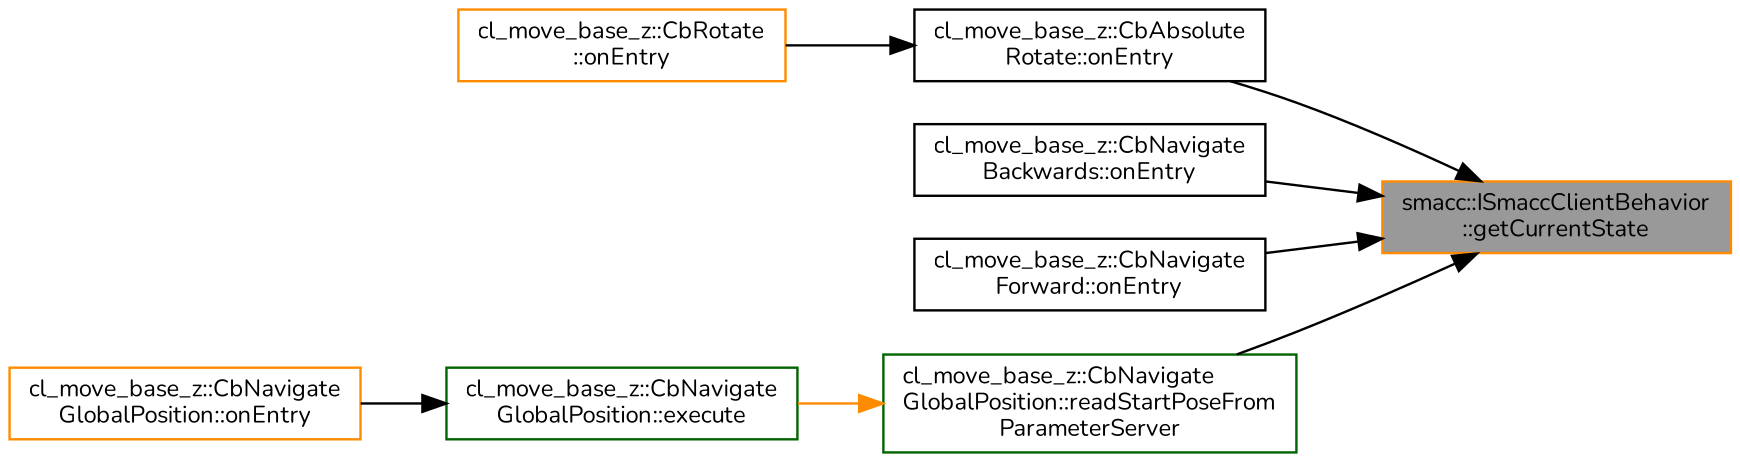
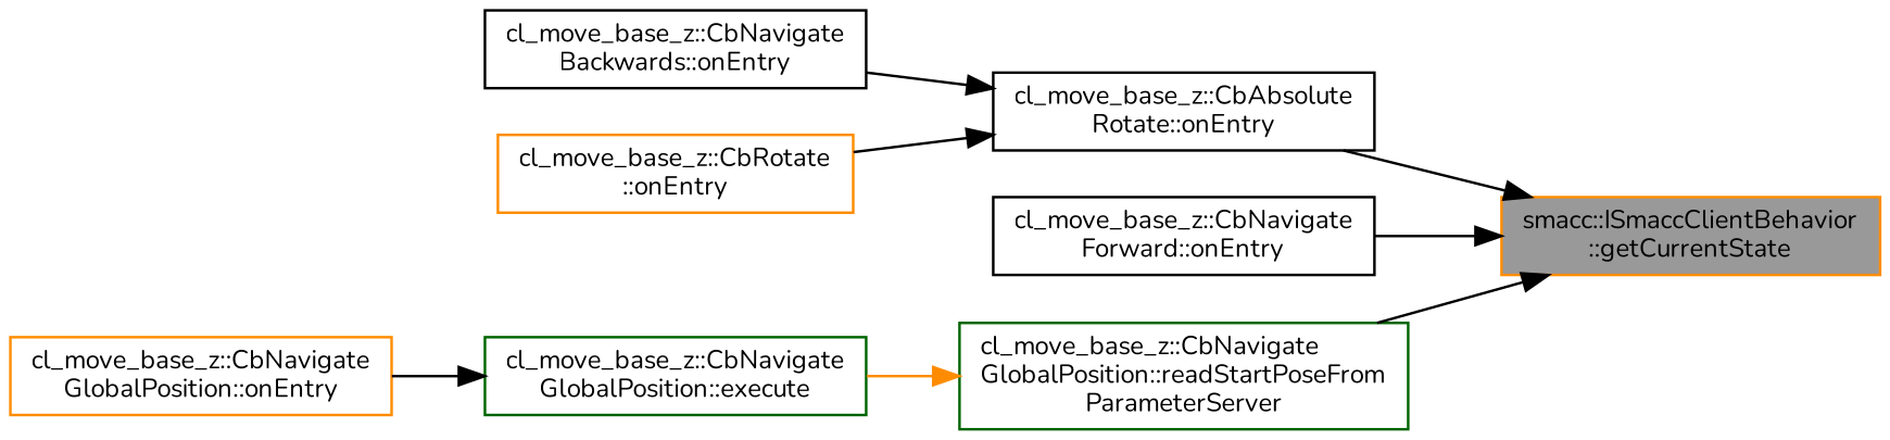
  digraph {
    fontname=Nunito
    rankdir=RL
    node [color=darkorange fillcolor=white fontname=Nunito fontsize=10 shape=box style=filled]
    edge [color=black dir=back fontname=Nunito fontsize=10 labelfontname=Helvetica labelfontsize=10 style=solid]
    n1 [fillcolor=grey60 fontcolor=black height=0.2 label="smacc::ISmaccClientBehavior\l::getCurrentState" width=0.4]
    n2 [color=black height=0.2 label="cl_move_base_z::CbAbsolute\lRotate::onEntry" width=0.4]
    n3 [color=black height=0.2 label="cl_move_base_z::CbNavigate\lBackwards::onEntry" width=0.4]
    n4 [color=black height=0.2 label="cl_move_base_z::CbNavigate\lForward::onEntry" width=0.4]
    n5 [color=darkgreen height=0.2 label="cl_move_base_z::CbNavigate\lGlobalPosition::readStartPoseFrom\lParameterServer" width=0.4]
    n6 [height=0.2 label="cl_move_base_z::CbRotate\l::onEntry" width=0.4]
    n7 [color=darkgreen height=0.2 label="cl_move_base_z::CbNavigate\lGlobalPosition::execute" width=0.4]
    n8 [height=0.2 label="cl_move_base_z::CbNavigate\lGlobalPosition::onEntry" width=0.4]
    n1 -> n2
-   n1 -> n3
+   n2 -> n3
    n1 -> n4
    n1 -> n5
    n2 -> n6
    n5 -> n7 [color=darkorange]
    n7 -> n8
  }
